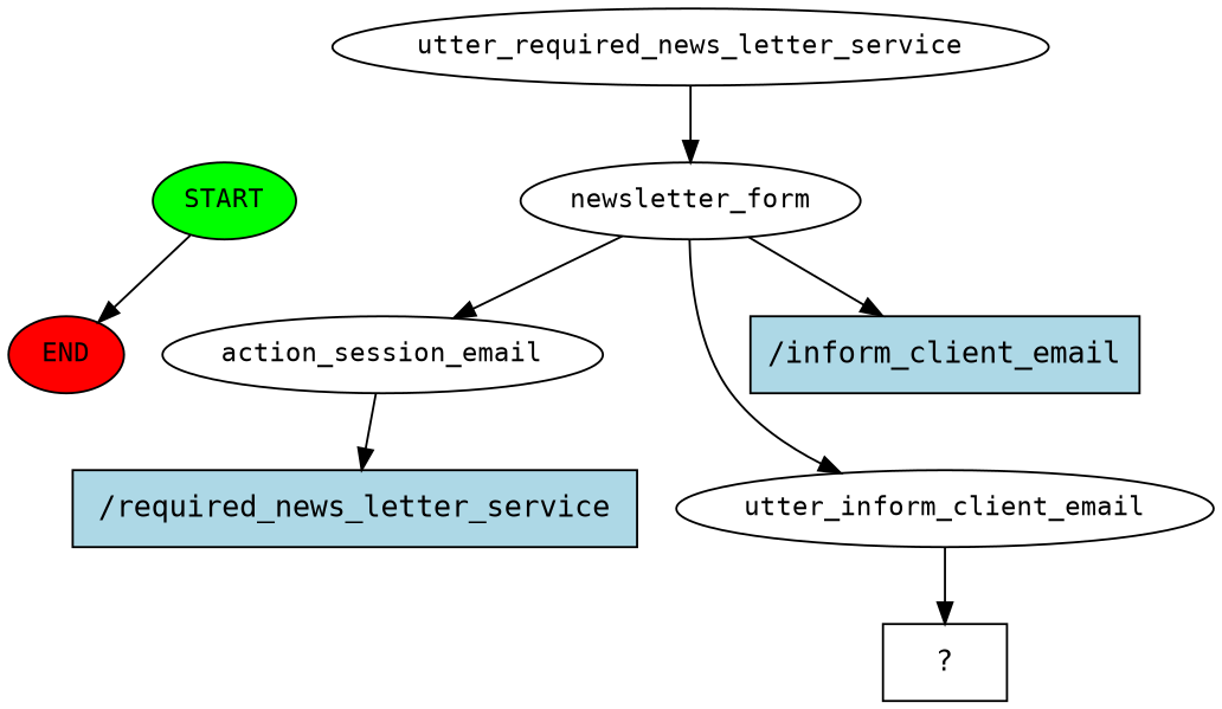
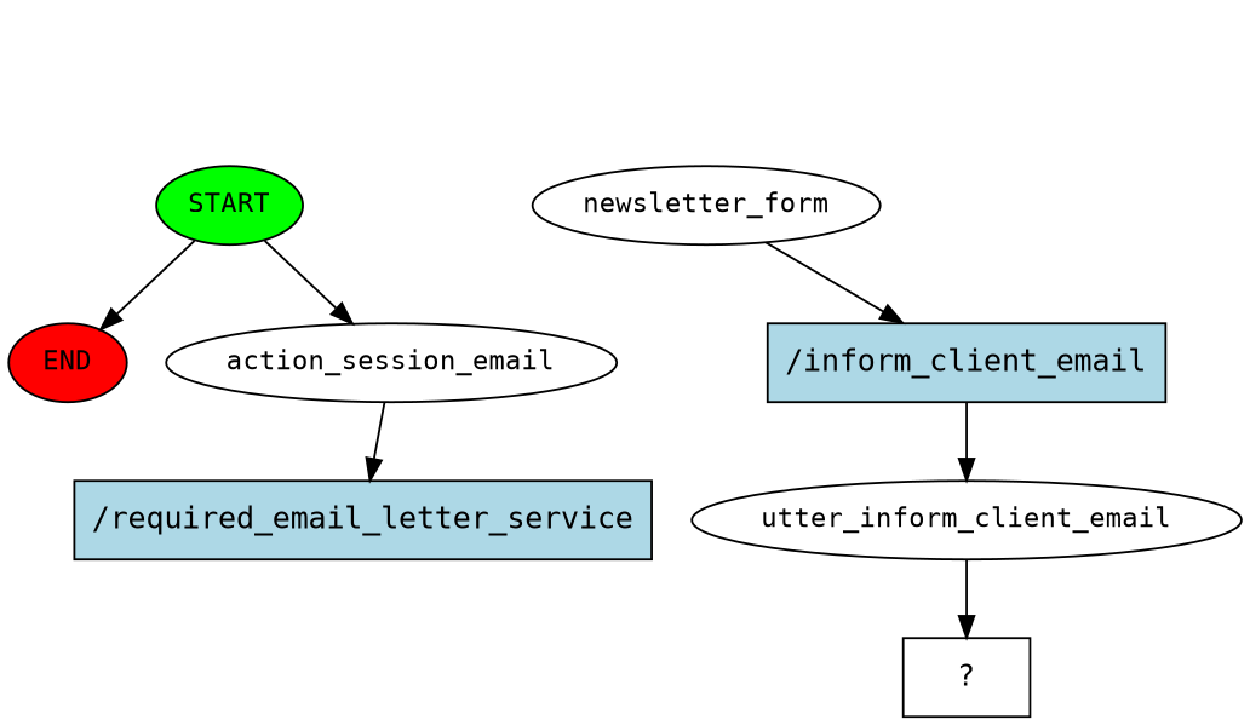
  digraph {
    fontname="DejaVu Sans Mono"
    node [fontname="DejaVu Sans Mono" fontsize=12]
    edge [fontname="DejaVu Sans Mono"]
    n1 [fillcolor=green label=START style=filled]
    n2 [fillcolor=red label=END style=filled]
    n3 [label=action_session_email]
-   n4 [fillcolor=lightblue label="/required_news_letter_service" shape=rect style=filled fontsize=""]
-   n5 [label=utter_required_news_letter_service]
+   n4 [fillcolor=lightblue label="/required_email_letter_service" shape=rect style=filled fontsize=""]
    n6 [label=newsletter_form]
    n7 [label=utter_inform_client_email]
    n8 [fillcolor=lightblue label="/inform_client_email" shape=rect style=filled fontsize=""]
    n9 [label="  ?  " shape=rect fontsize=""]
    n1 -> n2
-   n6 -> n3
+   n1 -> n3
    n3 -> n4
-   n5 -> n6
-   n6 -> n7
+   n8 -> n7
    n6 -> n8
    n7 -> n9
  }
